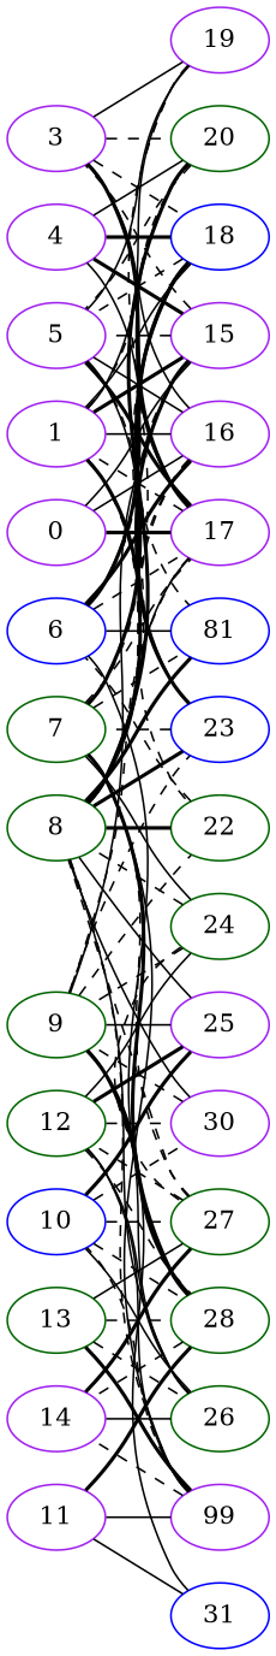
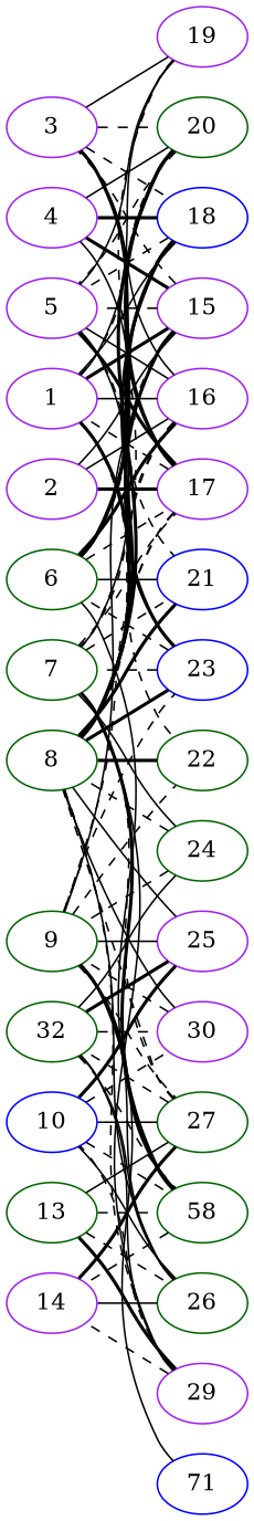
  graph {
    rankdir=LR
    node [color=purple]
    edge [style=dashed]
    1
-   2 [label=0]
+   2
    3
    4
    5
-   6 [color=blue]
+   6 [color=darkgreen]
    7 [color=darkgreen]
    8 [color=darkgreen]
    9 [color=darkgreen]
    10 [color=blue]
-   11
-   12 [color=darkgreen]
+   12 [color=darkgreen label=32]
    13 [color=darkgreen]
    14
    15
    16
    17
    18 [color=blue]
    19
    20 [color=darkgreen]
-   21 [color=blue label=81]
+   21 [color=blue]
    22 [color=darkgreen]
    23 [color=blue]
    24 [color=darkgreen]
    25
    26 [color=darkgreen]
    27 [color=darkgreen]
-   28 [color=darkgreen]
-   29 [label=99]
+   28 [color=darkgreen label=58]
+   29
    30
-   31 [color=blue]
+   31 [color=blue label=71]
    subgraph sub_1 {
      rank=same
      1
      2
      3
      4
      5
      6
      7
      8
      9
      10
-     11
      12
      13
      14
    }
    subgraph sub_2 {
      rank=same
      15
      16
      17
      18
      19
      20
      21
      22
      23
      24
      25
      26
      27
      28
      29
      30
      31
    }
    1 -- 15 [style=bold]
    1 -- 19 [style=solid]
    1 -- 20
    1 -- 22
    2 -- 15 [style=solid]
    2 -- 17 [style=bold]
    3 -- 18
    3 -- 19 [style=solid]
    3 -- 20
    4 -- 20 [style=solid]
    5 -- 17 [style=bold]
    5 -- 19 [style=solid]
    5 -- 21
    5 -- 23 [style=solid]
    6 -- 15
    6 -- 17
-   6 -- 20 [style=solid]
+   6 -- 20 [style=bold]
    6 -- 28 [style=solid]
    7 -- 17
    7 -- 21
    7 -- 28 [style=bold]
    7 -- 29 [style=solid]
    8 -- 15 [style=bold]
    8 -- 22 [style=bold]
    8 -- 23 [style=bold]
    8 -- 25 [style=solid]
    8 -- 26 [style=solid]
    8 -- 29
    9 -- 22
    9 -- 23
-   24 -- 27
+   9 -- 27
    9 -- 28 [style=bold]
    9 -- 31 [style=solid]
-   10 -- 27
+   10 -- 27 [style=solid]
    10 -- 28
    10 -- 30
    12 -- 24 [style=solid]
    12 -- 25 [style=bold]
    12 -- 26 [style=solid]
    12 -- 28
    12 -- 30
    13 -- 26
    13 -- 28
    15 -- 3
    15 -- 4 [style=bold]
    15 -- 5
    15 -- 9 [style=solid]
    16 -- 1 [style=solid]
    16 -- 2 [style=solid]
    16 -- 3 [style=solid]
    16 -- 5 [style=solid]
    16 -- 6 [style=bold]
    16 -- 7
    16 -- 8
    17 -- 1
    17 -- 3 [style=bold]
    17 -- 4 [style=solid]
-   17 -- 8 [style=solid]
+   17 -- 8
    17 -- 9
    18 -- 1 [style=solid]
    18 -- 4 [style=bold]
    18 -- 5
    18 -- 6 [style=bold]
-   18 -- 7 [style=bold]
-   18 -- 8
+   18 -- 7 [style=solid]
+   18 -- 8 [style=bold]
    19 -- 7
    20 -- 5
    20 -- 8 [style=bold]
    21 -- 6 [style=solid]
    21 -- 8 [style=bold]
-   22 -- 6
+   23 -- 6
    23 -- 1 [style=bold]
    23 -- 7
    24 -- 7 [style=solid]
    24 -- 8
    24 -- 9
    25 -- 9 [style=solid]
    25 -- 10 [style=bold]
    26 -- 9 [style=solid]
    26 -- 10 [style=solid]
    26 -- 14 [style=solid]
    27 -- 7
    27 -- 8
    27 -- 12
    27 -- 13 [style=solid]
    27 -- 14 [style=bold]
-   28 -- 11 [style=bold]
    28 -- 14
    29 -- 10
-   29 -- 11 [style=solid]
    29 -- 12 [style=solid]
    29 -- 13 [style=bold]
    29 -- 14
    30 -- 8 [style=solid]
    30 -- 9
-   31 -- 11 [style=solid]
  }
